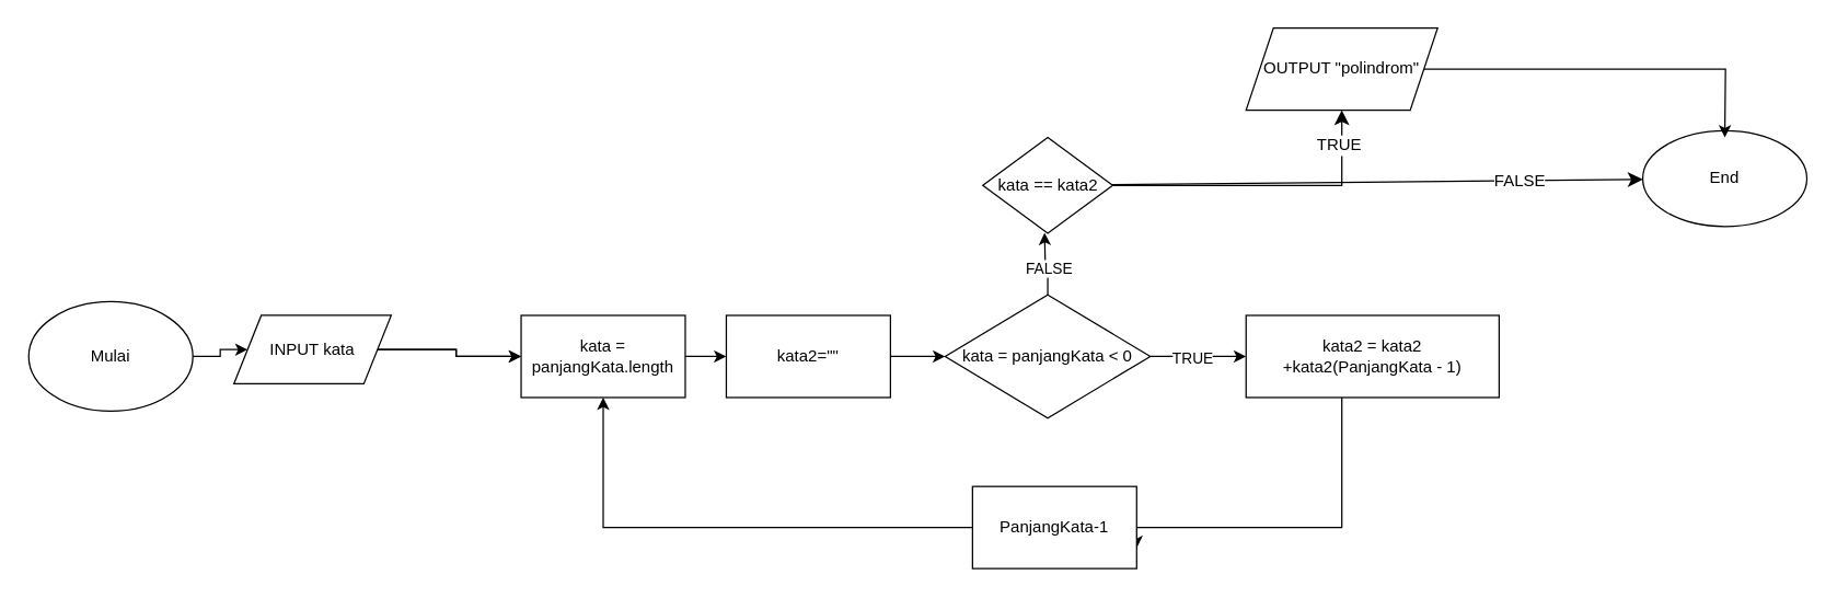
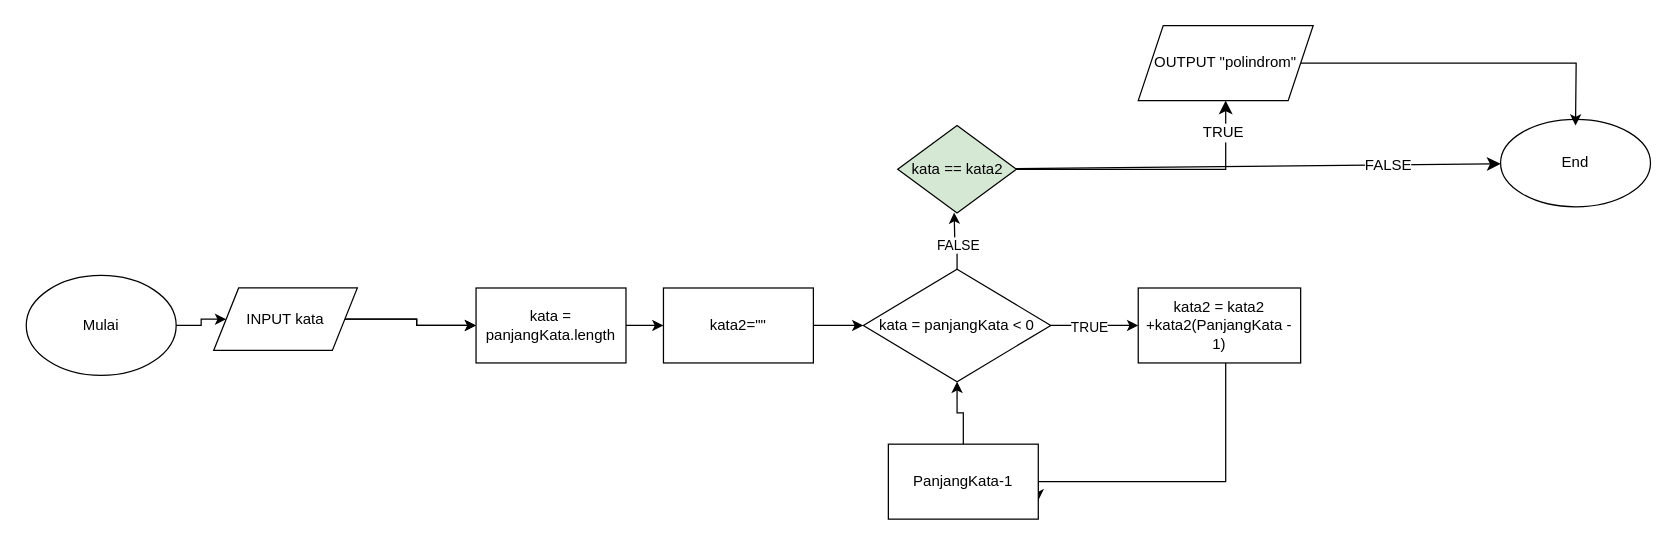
  <mxCell id="0" />
  <mxCell id="1" parent="0" />
  <mxCell id="2" value="Mulai" style="ellipse;whiteSpace=wrap;html=1;" vertex="1" parent="1"><mxGeometry x="20" y="220" width="120" height="80" as="geometry" /></mxCell>
  <mxCell id="3" style="edgeStyle=orthogonalEdgeStyle;rounded=0;orthogonalLoop=1;jettySize=auto;html=1;entryX=0;entryY=0.5;entryDx=0;entryDy=0;" edge="1" parent="1" source="17" target="20"><mxGeometry relative="1" as="geometry" /></mxCell>
  <mxCell id="4" style="edgeStyle=orthogonalEdgeStyle;rounded=0;orthogonalLoop=1;jettySize=auto;html=1;entryX=0;entryY=0.5;entryDx=0;entryDy=0;" edge="1" parent="1" source="8" target="11"><mxGeometry relative="1" as="geometry"><mxPoint x="870" y="265" as="targetPoint" /></mxGeometry></mxCell>
  <mxCell id="5" value="TRUE" style="edgeLabel;html=1;align=center;verticalAlign=middle;resizable=0;points=[];" connectable="0" vertex="1" parent="4"><mxGeometry x="-0.144" y="-1" relative="1" as="geometry"><mxPoint as="offset" /></mxGeometry></mxCell>
  <mxCell id="6" style="edgeStyle=orthogonalEdgeStyle;rounded=0;orthogonalLoop=1;jettySize=auto;html=1;entryX=0.439;entryY=0.994;entryDx=0;entryDy=0;entryPerimeter=0;" edge="1" parent="1" source="8"><mxGeometry relative="1" as="geometry"><mxPoint x="762.68" y="169.64" as="targetPoint" /></mxGeometry></mxCell>
  <mxCell id="7" value="FALSE" style="edgeLabel;html=1;align=center;verticalAlign=middle;resizable=0;points=[];" connectable="0" vertex="1" parent="6"><mxGeometry x="-0.15" relative="1" as="geometry"><mxPoint as="offset" /></mxGeometry></mxCell>
  <mxCell id="8" value="kata = panjangKata &amp;lt; 0" style="rhombus;whiteSpace=wrap;html=1;" vertex="1" parent="1"><mxGeometry x="690" y="215" width="150" height="90" as="geometry" /></mxCell>
  <mxCell id="9" value="End" style="ellipse;whiteSpace=wrap;html=1;" vertex="1" parent="1"><mxGeometry x="1200" y="95" width="120" height="70" as="geometry" /></mxCell>
  <mxCell id="10" style="edgeStyle=orthogonalEdgeStyle;rounded=0;orthogonalLoop=1;jettySize=auto;html=1;entryX=1;entryY=0.75;entryDx=0;entryDy=0;" edge="1" parent="1" source="11" target="13"><mxGeometry relative="1" as="geometry"><Array as="points"><mxPoint x="980" y="385" /></Array></mxGeometry></mxCell>
- <mxCell id="11" value="kata2 = kata2 +kata2(PanjangKata - 1)" style="rounded=0;whiteSpace=wrap;html=1;" vertex="1" parent="1"><mxGeometry x="910" y="230" width="185" height="60" as="geometry" /></mxCell>
- <mxCell id="12" value="" style="edgeStyle=orthogonalEdgeStyle;rounded=0;orthogonalLoop=1;jettySize=auto;html=1;" edge="1" parent="1" source="13" target="20"><mxGeometry relative="1" as="geometry" /></mxCell>
+ <mxCell id="11" value="kata2 = kata2 +kata2(PanjangKata - 1)" style="rounded=0;whiteSpace=wrap;html=1;" vertex="1" parent="1"><mxGeometry x="910" y="230" width="130" height="60" as="geometry" /></mxCell>
+ <mxCell id="12" value="" style="edgeStyle=orthogonalEdgeStyle;rounded=0;orthogonalLoop=1;jettySize=auto;html=1;" edge="1" parent="1" source="13" target="8"><mxGeometry relative="1" as="geometry" /></mxCell>
  <mxCell id="13" value="PanjangKata-1" style="rounded=0;whiteSpace=wrap;html=1;" vertex="1" parent="1"><mxGeometry x="710" y="355" width="120" height="60" as="geometry" /></mxCell>
  <mxCell id="14" style="edgeStyle=orthogonalEdgeStyle;rounded=0;orthogonalLoop=1;jettySize=auto;html=1;entryX=0;entryY=0.5;entryDx=0;entryDy=0;" edge="1" parent="1" source="15" target="8"><mxGeometry relative="1" as="geometry" /></mxCell>
  <mxCell id="15" value="kata2=&quot;&quot;" style="rounded=0;whiteSpace=wrap;html=1;" vertex="1" parent="1"><mxGeometry x="530" y="230" width="120" height="60" as="geometry" /></mxCell>
  <mxCell id="16" value="" style="edgeStyle=orthogonalEdgeStyle;rounded=0;orthogonalLoop=1;jettySize=auto;html=1;exitX=1;exitY=0.5;exitDx=0;exitDy=0;" edge="1" parent="1" source="2" target="17"><mxGeometry relative="1" as="geometry"><mxPoint x="560" y="260" as="targetPoint" /><mxPoint x="140" y="260" as="sourcePoint" /></mxGeometry></mxCell>
  <mxCell id="17" value="INPUT kata" style="shape=parallelogram;perimeter=parallelogramPerimeter;whiteSpace=wrap;html=1;fixedSize=1;" vertex="1" parent="1"><mxGeometry x="170" y="230" width="115" height="50" as="geometry" /></mxCell>
  <mxCell id="18" value="" style="edgeStyle=orthogonalEdgeStyle;rounded=0;orthogonalLoop=1;jettySize=auto;html=1;exitX=1;exitY=0.5;exitDx=0;exitDy=0;" edge="1" parent="1" source="17" target="20"><mxGeometry relative="1" as="geometry"><mxPoint x="560" y="260" as="targetPoint" /><mxPoint x="310" y="260" as="sourcePoint" /></mxGeometry></mxCell>
  <mxCell id="19" style="edgeStyle=orthogonalEdgeStyle;rounded=0;orthogonalLoop=1;jettySize=auto;html=1;entryX=0;entryY=0.5;entryDx=0;entryDy=0;" edge="1" parent="1" source="20" target="15"><mxGeometry relative="1" as="geometry" /></mxCell>
  <mxCell id="20" value="kata = panjangKata.length" style="rounded=0;whiteSpace=wrap;html=1;" vertex="1" parent="1"><mxGeometry x="380" y="230" width="120" height="60" as="geometry" /></mxCell>
  <mxCell id="21" style="edgeStyle=orthogonalEdgeStyle;rounded=0;orthogonalLoop=1;jettySize=auto;html=1;" edge="1" parent="1" source="22"><mxGeometry relative="1" as="geometry"><mxPoint x="1260" y="100" as="targetPoint" /></mxGeometry></mxCell>
  <mxCell id="22" value="OUTPUT &quot;polindrom&quot;" style="shape=parallelogram;perimeter=parallelogramPerimeter;whiteSpace=wrap;html=1;fixedSize=1;" vertex="1" parent="1"><mxGeometry x="910" y="20" width="140" height="60" as="geometry" /></mxCell>
  <mxCell id="23" style="edgeStyle=none;curved=1;rounded=0;orthogonalLoop=1;jettySize=auto;html=1;fontSize=12;startSize=8;endSize=8;" edge="1" parent="1" source="27" target="9"><mxGeometry relative="1" as="geometry" /></mxCell>
  <mxCell id="24" value="FALSE" style="edgeLabel;html=1;align=center;verticalAlign=middle;resizable=0;points=[];fontSize=12;" connectable="0" vertex="1" parent="23"><mxGeometry x="0.536" relative="1" as="geometry"><mxPoint as="offset" /></mxGeometry></mxCell>
  <mxCell id="25" style="edgeStyle=orthogonalEdgeStyle;rounded=0;orthogonalLoop=1;jettySize=auto;html=1;fontSize=12;startSize=8;endSize=8;" edge="1" parent="1" source="27" target="22"><mxGeometry relative="1" as="geometry"><Array as="points"><mxPoint x="980" y="135" /></Array></mxGeometry></mxCell>
  <mxCell id="26" value="TRUE" style="edgeLabel;html=1;align=center;verticalAlign=middle;resizable=0;points=[];fontSize=12;" connectable="0" vertex="1" parent="25"><mxGeometry x="0.774" y="3" relative="1" as="geometry"><mxPoint as="offset" /></mxGeometry></mxCell>
- <mxCell id="27" value="kata == kata2" style="rhombus;whiteSpace=wrap;html=1;" vertex="1" parent="1"><mxGeometry x="717.5" y="100" width="95" height="70" as="geometry" /></mxCell>
+ <mxCell id="27" value="kata == kata2" style="rhombus;whiteSpace=wrap;html=1;fillColor=#d5e8d4;" vertex="1" parent="1"><mxGeometry x="717.5" y="100" width="95" height="70" as="geometry" /></mxCell>
